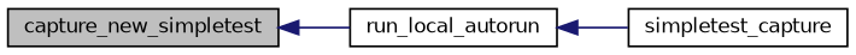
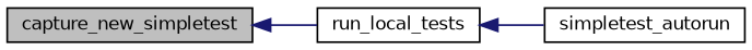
  digraph {
    rankdir=LR
    node [color=black fillcolor=white fontname=Helvetica fontsize=10 shape=record style=filled]
    edge [color=midnightblue dir=back fontname=Helvetica fontsize=10 labelfontname=Helvetica labelfontsize=10 style=solid]
    n1 [fillcolor=grey75 fontcolor=black height=0.2 label=capture_new_simpletest width=0.4]
-   n2 [height=0.2 label=run_local_autorun width=0.4]
-   n3 [height=0.2 label=simpletest_capture width=0.4]
+   n2 [height=0.2 label=run_local_tests width=0.4]
+   n3 [height=0.2 label=simpletest_autorun width=0.4]
    n1 -> n2
    n2 -> n3
  }
